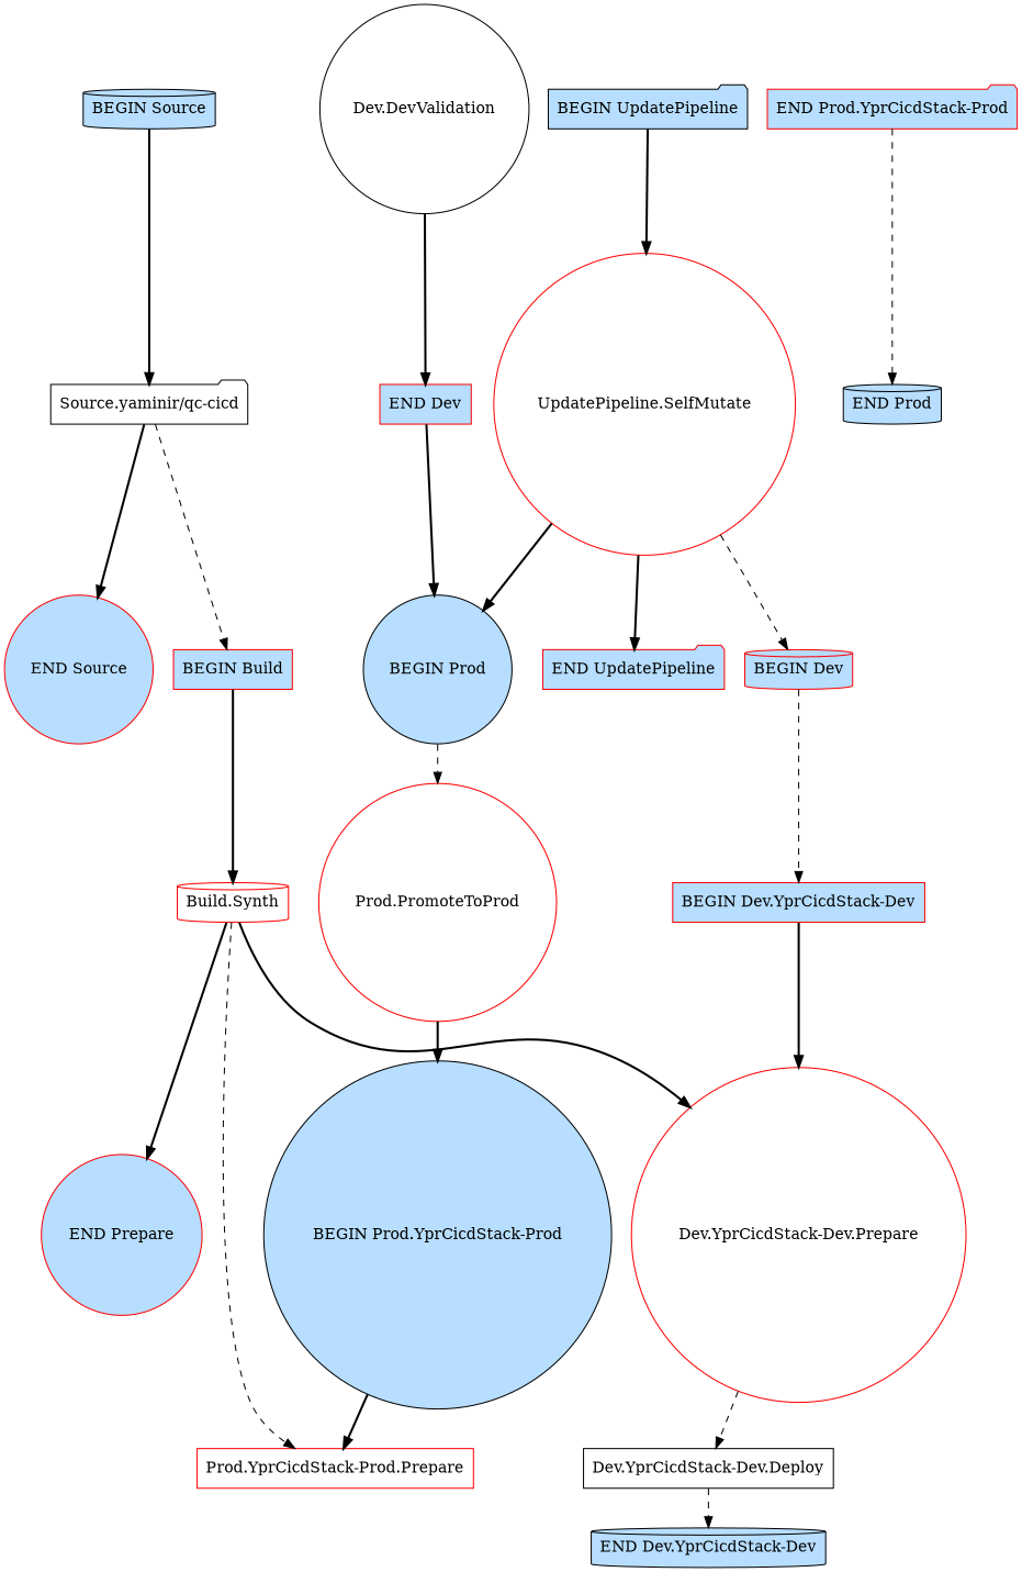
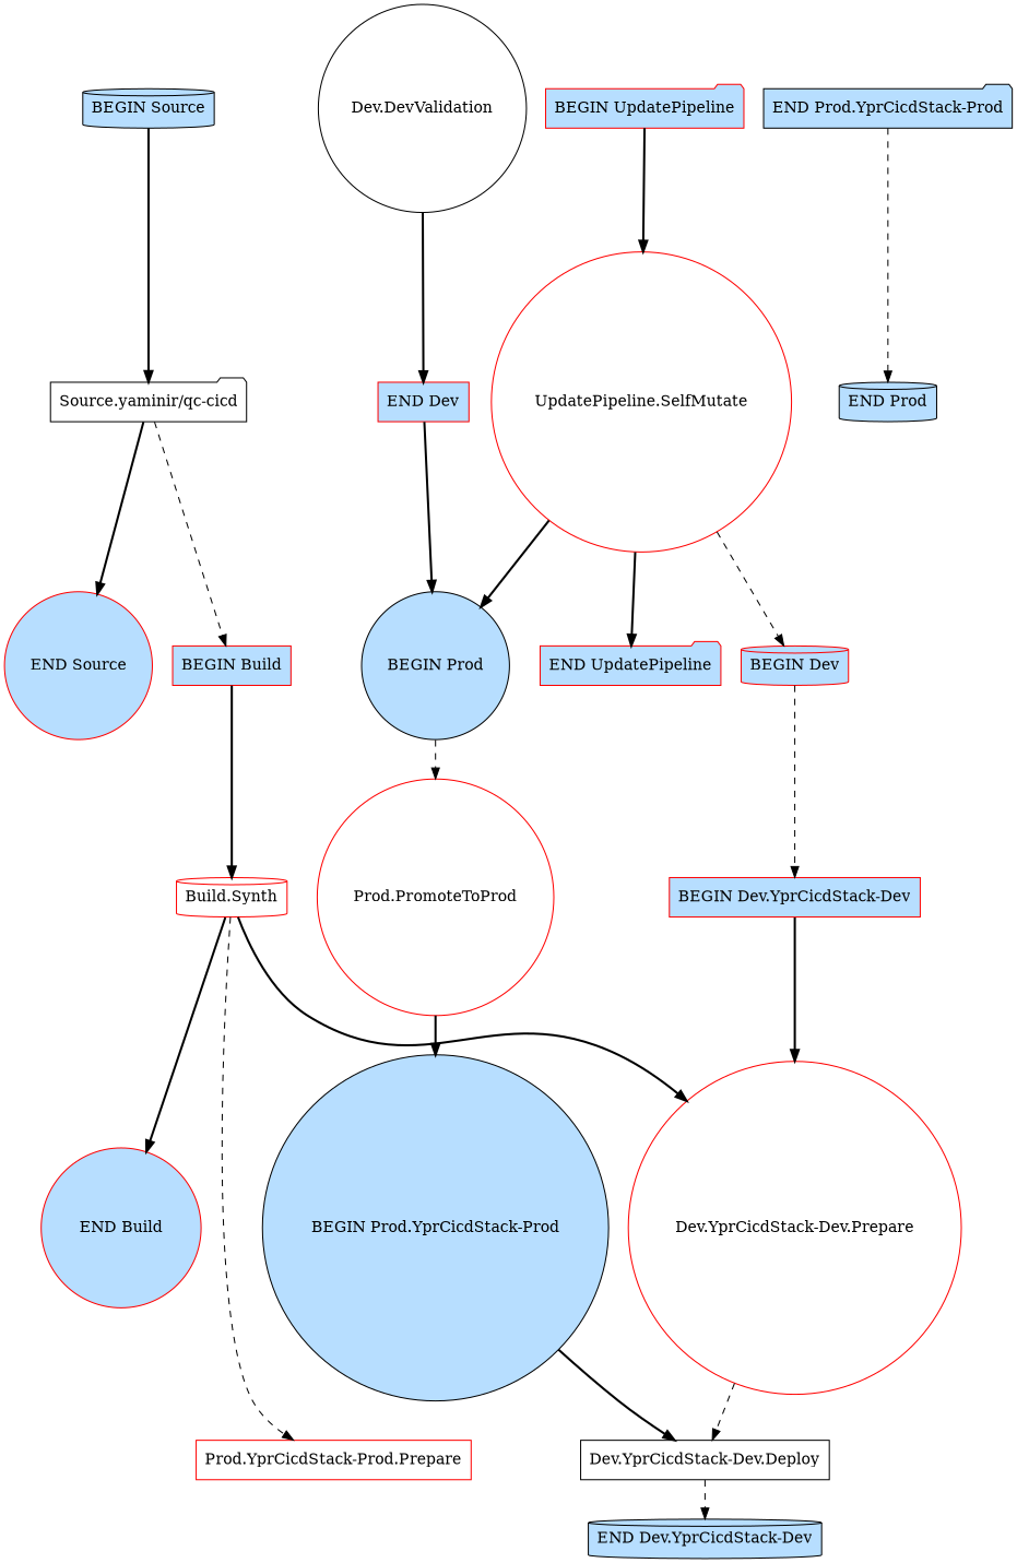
  digraph {
    node [color=red fillcolor="#b7deff" shape=circle style=filled]
    edge [style=bold]
    "BEGIN Build" [shape=box]
    "Build.Synth" [shape=cylinder fillcolor="" style=""]
-   "END Build" [label="END Prepare"]
+   "END Build"
    "Dev.YprCicdStack-Dev.Prepare" [fillcolor="" style=""]
    "Prod.YprCicdStack-Prod.Prepare" [shape=box fillcolor="" style=""]
    "UpdatePipeline.SelfMutate" [fillcolor="" style=""]
    "END UpdatePipeline" [shape=folder]
    "BEGIN Dev" [shape=cylinder]
    "BEGIN Prod" [color=black]
    "Dev.YprCicdStack-Dev.Deploy" [color=black shape=box fillcolor="" style=""]
    "Source.yaminir/qc-cicd" [color=black shape=folder fillcolor="" style=""]
    "END Source"
-   "BEGIN UpdatePipeline" [color=black shape=folder]
+   "BEGIN UpdatePipeline" [shape=folder]
    "BEGIN Dev.YprCicdStack-Dev" [shape=box]
    "Prod.PromoteToProd" [fillcolor="" style=""]
    "END Dev" [shape=box]
    "END Dev.YprCicdStack-Dev" [color=black shape=cylinder]
    "Dev.DevValidation" [color=black fillcolor="" style=""]
    "BEGIN Prod.YprCicdStack-Prod" [color=black]
    "END Prod" [color=black shape=cylinder]
-   "END Prod.YprCicdStack-Prod" [shape=folder]
+   "END Prod.YprCicdStack-Prod" [color=black shape=folder]
    "BEGIN Source" [color=black shape=cylinder]
    "BEGIN Build" -> "Build.Synth"
    "Build.Synth" -> "END Build"
    "Build.Synth" -> "Dev.YprCicdStack-Dev.Prepare"
    "Build.Synth" -> "Prod.YprCicdStack-Prod.Prepare" [style=dashed]
    "Dev.YprCicdStack-Dev.Prepare" -> "Dev.YprCicdStack-Dev.Deploy" [style=dashed]
    "UpdatePipeline.SelfMutate" -> "END UpdatePipeline"
    "UpdatePipeline.SelfMutate" -> "BEGIN Dev" [style=dashed]
    "UpdatePipeline.SelfMutate" -> "BEGIN Prod"
    "BEGIN Dev" -> "BEGIN Dev.YprCicdStack-Dev" [style=dashed]
    "BEGIN Prod" -> "Prod.PromoteToProd" [style=dashed]
    "Dev.YprCicdStack-Dev.Deploy" -> "END Dev.YprCicdStack-Dev" [style=dashed]
    "Source.yaminir/qc-cicd" -> "BEGIN Build" [style=dashed]
    "Source.yaminir/qc-cicd" -> "END Source"
    "BEGIN UpdatePipeline" -> "UpdatePipeline.SelfMutate"
    "BEGIN Dev.YprCicdStack-Dev" -> "Dev.YprCicdStack-Dev.Prepare"
    "Prod.PromoteToProd" -> "BEGIN Prod.YprCicdStack-Prod"
    "END Dev" -> "BEGIN Prod"
    "Dev.DevValidation" -> "END Dev"
-   "BEGIN Prod.YprCicdStack-Prod" -> "Prod.YprCicdStack-Prod.Prepare"
+   "BEGIN Prod.YprCicdStack-Prod" -> "Dev.YprCicdStack-Dev.Deploy"
    "END Prod.YprCicdStack-Prod" -> "END Prod" [style=dashed]
    "BEGIN Source" -> "Source.yaminir/qc-cicd"
  }
